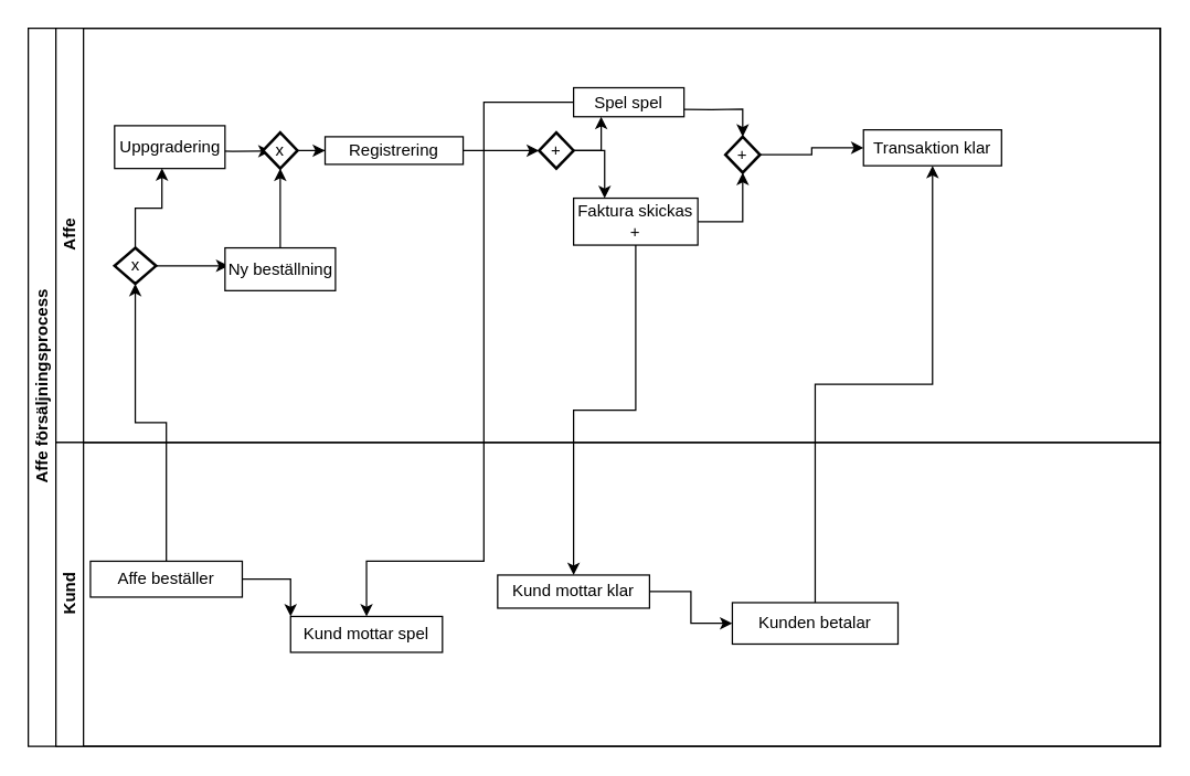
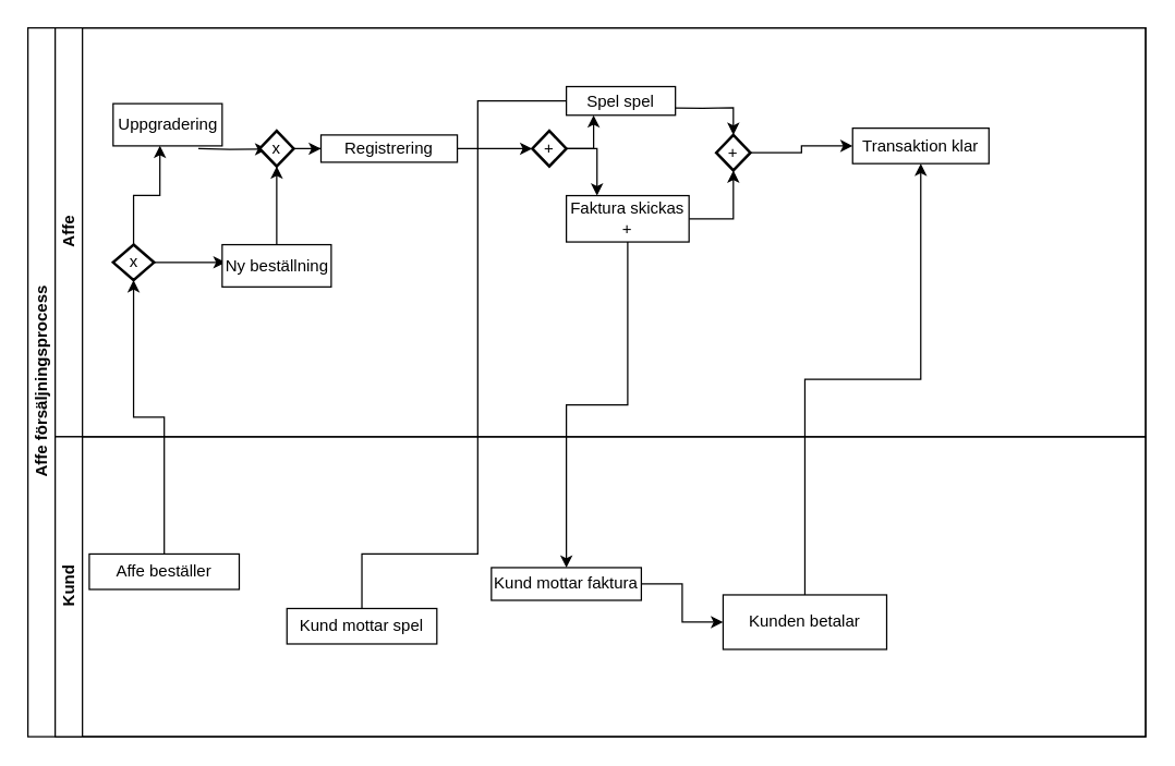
  <mxCell id="0" />
  <mxCell id="1" parent="0" />
  <mxCell id="2" value="Affe försäljningsprocess" style="swimlane;html=1;childLayout=stackLayout;resizeParent=1;resizeParentMax=0;horizontal=0;startSize=20;horizontalStack=0;" parent="1" vertex="1"><mxGeometry x="20" y="20" width="820" height="520" as="geometry" /></mxCell>
  <mxCell id="3" value="Affe" style="swimlane;html=1;startSize=20;horizontal=0;" parent="2" vertex="1"><mxGeometry x="20" width="800" height="300" as="geometry" /></mxCell>
  <mxCell id="4" style="edgeStyle=orthogonalEdgeStyle;rounded=0;orthogonalLoop=1;jettySize=auto;html=1;entryX=0.429;entryY=0.995;entryDx=0;entryDy=0;entryPerimeter=0;" edge="1" parent="3" source="6" target="8"><mxGeometry relative="1" as="geometry"><mxPoint x="65" y="109" as="targetPoint" /></mxGeometry></mxCell>
  <mxCell id="5" style="edgeStyle=orthogonalEdgeStyle;rounded=0;orthogonalLoop=1;jettySize=auto;html=1;exitX=1;exitY=0.5;exitDx=0;exitDy=0;exitPerimeter=0;" edge="1" parent="3" source="6"><mxGeometry relative="1" as="geometry"><mxPoint x="125" y="172" as="targetPoint" /></mxGeometry></mxCell>
  <mxCell id="6" value="x" style="strokeWidth=2;html=1;shape=mxgraph.flowchart.decision;whiteSpace=wrap;" vertex="1" parent="3"><mxGeometry x="42.5" y="159" width="30" height="26" as="geometry" /></mxCell>
  <mxCell id="7" style="edgeStyle=orthogonalEdgeStyle;rounded=0;orthogonalLoop=1;jettySize=auto;html=1;exitX=1;exitY=0.5;exitDx=0;exitDy=0;entryX=0.223;entryY=0.516;entryDx=0;entryDy=0;entryPerimeter=0;" edge="1" parent="3" target="12"><mxGeometry relative="1" as="geometry"><mxPoint x="135" y="88.154" as="targetPoint" /><mxPoint x="105" y="88.5" as="sourcePoint" /></mxGeometry></mxCell>
- <mxCell id="8" value="Uppgradering" style="rounded=0;whiteSpace=wrap;html=1;" vertex="1" parent="3"><mxGeometry x="42.5" y="70.5" width="80" height="31" as="geometry" /></mxCell>
+ <mxCell id="8" value="Uppgradering" style="rounded=0;whiteSpace=wrap;html=1;" vertex="1" parent="3"><mxGeometry x="42.5" y="55.5" width="80" height="31" as="geometry" /></mxCell>
  <mxCell id="9" style="edgeStyle=orthogonalEdgeStyle;rounded=0;orthogonalLoop=1;jettySize=auto;html=1;exitX=0.5;exitY=0;exitDx=0;exitDy=0;" edge="1" parent="3" source="10" target="12"><mxGeometry relative="1" as="geometry" /></mxCell>
  <mxCell id="10" value="Ny beställning" style="rounded=0;whiteSpace=wrap;html=1;" vertex="1" parent="3"><mxGeometry x="122.5" y="159" width="80" height="31" as="geometry" /></mxCell>
  <mxCell id="11" value="" style="edgeStyle=orthogonalEdgeStyle;rounded=0;orthogonalLoop=1;jettySize=auto;html=1;" edge="1" parent="3" source="12" target="13"><mxGeometry relative="1" as="geometry" /></mxCell>
  <mxCell id="12" value="x" style="strokeWidth=2;html=1;shape=mxgraph.flowchart.decision;whiteSpace=wrap;" vertex="1" parent="3"><mxGeometry x="150" y="75.5" width="25" height="26" as="geometry" /></mxCell>
  <mxCell id="13" value="Registrering" style="rounded=0;whiteSpace=wrap;html=1;" vertex="1" parent="3"><mxGeometry x="195" y="78.5" width="100" height="20" as="geometry" /></mxCell>
  <mxCell id="14" style="edgeStyle=orthogonalEdgeStyle;rounded=0;orthogonalLoop=1;jettySize=auto;html=1;entryX=0.25;entryY=1;entryDx=0;entryDy=0;" edge="1" parent="3" source="16" target="18"><mxGeometry relative="1" as="geometry"><Array as="points"><mxPoint x="395" y="88" /></Array></mxGeometry></mxCell>
  <mxCell id="15" style="edgeStyle=orthogonalEdgeStyle;rounded=0;orthogonalLoop=1;jettySize=auto;html=1;entryX=0.25;entryY=0;entryDx=0;entryDy=0;" edge="1" parent="3" source="16" target="20"><mxGeometry relative="1" as="geometry"><Array as="points"><mxPoint x="397" y="88" /></Array></mxGeometry></mxCell>
  <mxCell id="16" value="+" style="strokeWidth=2;html=1;shape=mxgraph.flowchart.decision;whiteSpace=wrap;" vertex="1" parent="3"><mxGeometry x="350" y="75.5" width="25" height="26" as="geometry" /></mxCell>
  <mxCell id="17" style="edgeStyle=orthogonalEdgeStyle;rounded=0;orthogonalLoop=1;jettySize=auto;html=1;exitX=1;exitY=0.75;exitDx=0;exitDy=0;" edge="1" parent="3" source="18" target="22"><mxGeometry relative="1" as="geometry" /></mxCell>
  <mxCell id="18" value="Spel spel" style="rounded=0;whiteSpace=wrap;html=1;" vertex="1" parent="3"><mxGeometry x="375" y="43" width="80" height="21" as="geometry" /></mxCell>
  <mxCell id="19" style="edgeStyle=orthogonalEdgeStyle;rounded=0;orthogonalLoop=1;jettySize=auto;html=1;entryX=0;entryY=0.5;entryDx=0;entryDy=0;entryPerimeter=0;" edge="1" parent="3" source="13" target="16"><mxGeometry relative="1" as="geometry" /></mxCell>
  <mxCell id="20" value="&lt;div&gt;Faktura skickas&lt;/div&gt;&lt;div&gt;+&lt;br&gt;&lt;/div&gt;" style="rounded=0;whiteSpace=wrap;html=1;" vertex="1" parent="3"><mxGeometry x="375" y="123" width="90" height="34" as="geometry" /></mxCell>
  <mxCell id="21" style="edgeStyle=orthogonalEdgeStyle;rounded=0;orthogonalLoop=1;jettySize=auto;html=1;exitX=1;exitY=0.5;exitDx=0;exitDy=0;exitPerimeter=0;entryX=0;entryY=0.5;entryDx=0;entryDy=0;" edge="1" parent="3" source="22" target="24"><mxGeometry relative="1" as="geometry" /></mxCell>
  <mxCell id="22" value="+" style="strokeWidth=2;html=1;shape=mxgraph.flowchart.decision;whiteSpace=wrap;" vertex="1" parent="3"><mxGeometry x="485" y="78.5" width="25" height="26" as="geometry" /></mxCell>
  <mxCell id="23" style="edgeStyle=orthogonalEdgeStyle;rounded=0;orthogonalLoop=1;jettySize=auto;html=1;exitX=1;exitY=0.5;exitDx=0;exitDy=0;entryX=0.5;entryY=1;entryDx=0;entryDy=0;entryPerimeter=0;" edge="1" parent="3" source="20" target="22"><mxGeometry relative="1" as="geometry" /></mxCell>
  <mxCell id="24" value="Transaktion klar" style="rounded=0;whiteSpace=wrap;html=1;" vertex="1" parent="3"><mxGeometry x="585" y="73.5" width="100" height="26" as="geometry" /></mxCell>
  <mxCell id="25" style="edgeStyle=orthogonalEdgeStyle;rounded=0;orthogonalLoop=1;jettySize=auto;html=1;exitX=0.5;exitY=0;exitDx=0;exitDy=0;entryX=0.5;entryY=1;entryDx=0;entryDy=0;entryPerimeter=0;" edge="1" parent="2" source="31" target="6"><mxGeometry relative="1" as="geometry"><mxPoint x="129.714" y="276" as="targetPoint" /></mxGeometry></mxCell>
  <mxCell id="26" style="edgeStyle=orthogonalEdgeStyle;rounded=0;orthogonalLoop=1;jettySize=auto;html=1;entryX=0.5;entryY=1;entryDx=0;entryDy=0;" edge="1" parent="2" source="32" target="24"><mxGeometry relative="1" as="geometry" /></mxCell>
  <mxCell id="27" value="" style="edgeStyle=orthogonalEdgeStyle;rounded=0;orthogonalLoop=1;jettySize=auto;html=1;" edge="1" parent="2" source="20" target="34"><mxGeometry relative="1" as="geometry" /></mxCell>
- <mxCell id="28" value="" style="edgeStyle=orthogonalEdgeStyle;rounded=0;orthogonalLoop=1;jettySize=auto;html=1;" edge="1" parent="2" source="18" target="35"><mxGeometry relative="1" as="geometry"><Array as="points"><mxPoint x="330" y="53" /><mxPoint x="330" y="386" /></Array></mxGeometry></mxCell>
+ <mxCell id="28" value="" style="edgeStyle=orthogonalEdgeStyle;rounded=0;orthogonalLoop=1;jettySize=auto;html=1;endArrow=none;" edge="1" parent="2" source="18" target="35"><mxGeometry relative="1" as="geometry"><Array as="points"><mxPoint x="330" y="53" /><mxPoint x="330" y="386" /></Array></mxGeometry></mxCell>
  <mxCell id="29" value="Kund" style="swimlane;html=1;startSize=20;horizontal=0;" parent="2" vertex="1"><mxGeometry x="20" y="300" width="800" height="220" as="geometry" /></mxCell>
- <mxCell id="30" style="edgeStyle=orthogonalEdgeStyle;rounded=0;orthogonalLoop=1;jettySize=auto;html=1;entryX=0;entryY=0;entryDx=0;entryDy=0;" edge="1" parent="29" source="31" target="35"><mxGeometry relative="1" as="geometry" /></mxCell>
  <mxCell id="31" value="Affe beställer" style="rounded=0;whiteSpace=wrap;html=1;" vertex="1" parent="29"><mxGeometry x="25" y="86" width="110" height="26" as="geometry" /></mxCell>
- <mxCell id="32" value="Kunden betalar" style="whiteSpace=wrap;html=1;rounded=0;" vertex="1" parent="29"><mxGeometry x="490" y="116" width="120" height="30" as="geometry" /></mxCell>
+ <mxCell id="32" value="Kunden betalar" style="whiteSpace=wrap;html=1;rounded=0;" vertex="1" parent="29"><mxGeometry x="490" y="116" width="120" height="40" as="geometry" /></mxCell>
  <mxCell id="33" style="edgeStyle=orthogonalEdgeStyle;rounded=0;orthogonalLoop=1;jettySize=auto;html=1;entryX=0;entryY=0.5;entryDx=0;entryDy=0;" edge="1" parent="29" source="34" target="32"><mxGeometry relative="1" as="geometry" /></mxCell>
- <mxCell id="34" value="Kund mottar klar" style="whiteSpace=wrap;html=1;rounded=0;" vertex="1" parent="29"><mxGeometry x="320" y="96" width="110" height="24" as="geometry" /></mxCell>
+ <mxCell id="34" value="Kund mottar faktura" style="whiteSpace=wrap;html=1;rounded=0;" vertex="1" parent="29"><mxGeometry x="320" y="96" width="110" height="24" as="geometry" /></mxCell>
  <mxCell id="35" value="Kund mottar spel" style="whiteSpace=wrap;html=1;rounded=0;" vertex="1" parent="29"><mxGeometry x="170" y="126" width="110" height="26" as="geometry" /></mxCell>
